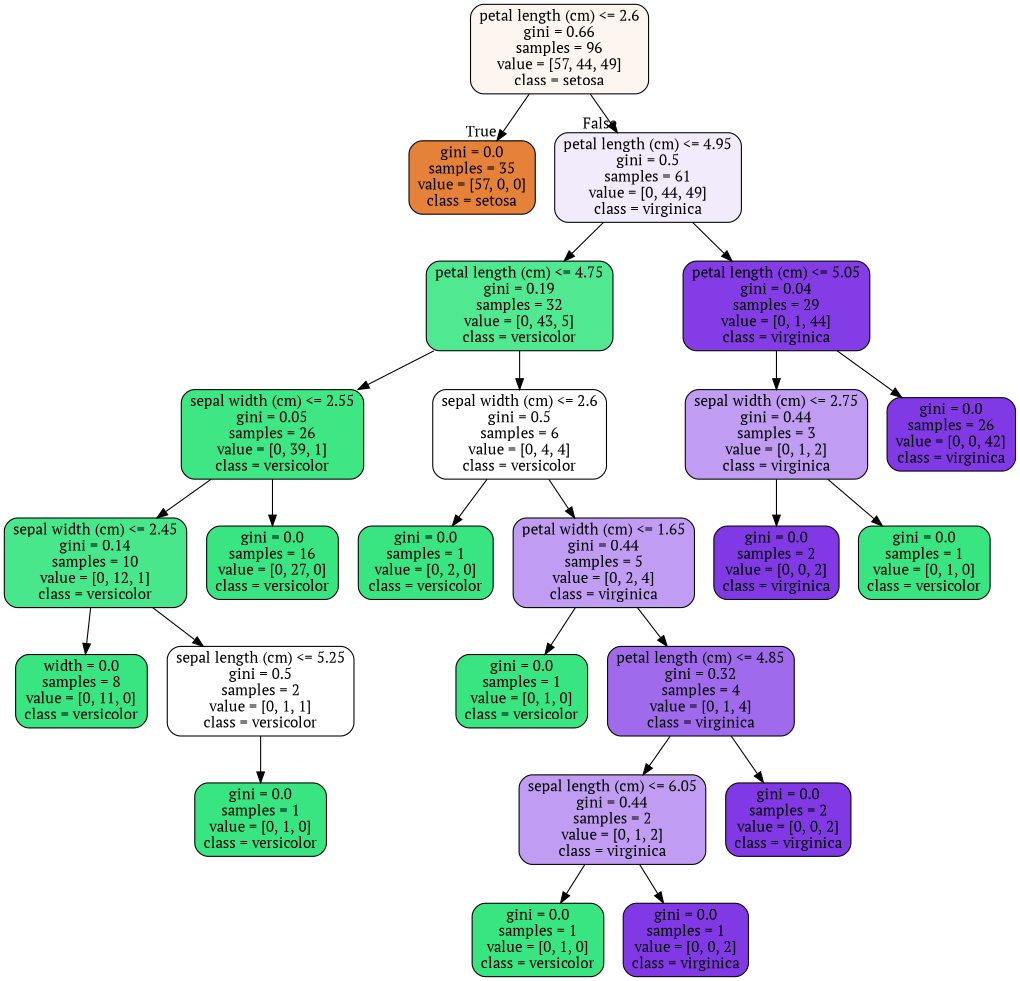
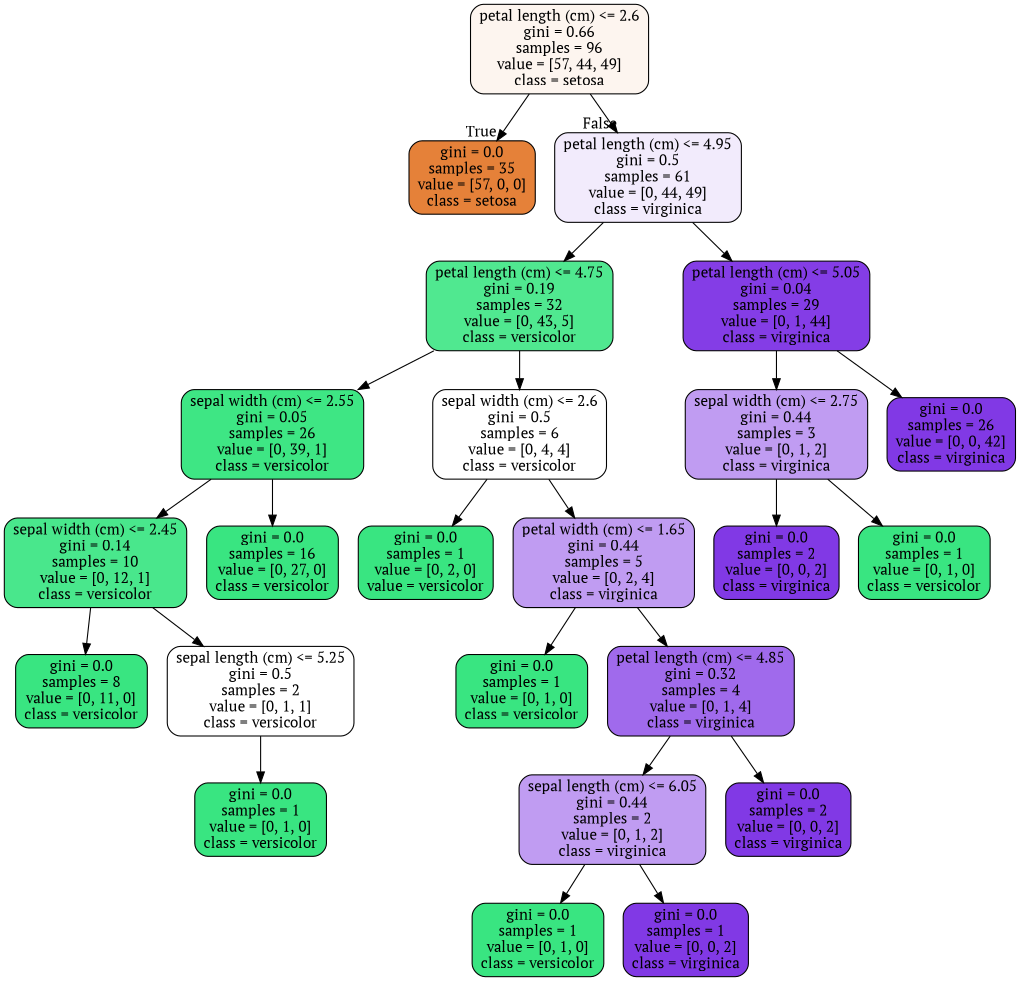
  digraph {
    fontname="PT Serif"
    node [color=black fillcolor="#39e581" fontname="PT Serif" shape=box style="filled, rounded"]
    edge [fontname="PT Serif"]
    n1 [fillcolor="#fdf5ef" label="petal length (cm) <= 2.6\ngini = 0.66\nsamples = 96\nvalue = [57, 44, 49]\nclass = setosa"]
    n2 [fillcolor="#e58139" label="gini = 0.0\nsamples = 35\nvalue = [57, 0, 0]\nclass = setosa"]
    n3 [fillcolor="#f2ebfc" label="petal length (cm) <= 4.95\ngini = 0.5\nsamples = 61\nvalue = [0, 44, 49]\nclass = virginica"]
    n4 [fillcolor="#50e890" label="petal length (cm) <= 4.75\ngini = 0.19\nsamples = 32\nvalue = [0, 43, 5]\nclass = versicolor"]
    n5 [fillcolor="#843de6" label="petal length (cm) <= 5.05\ngini = 0.04\nsamples = 29\nvalue = [0, 1, 44]\nclass = virginica"]
    n6 [fillcolor="#3ee684" label="sepal width (cm) <= 2.55\ngini = 0.05\nsamples = 26\nvalue = [0, 39, 1]\nclass = versicolor"]
    n7 [fillcolor="#ffffff" label="sepal width (cm) <= 2.6\ngini = 0.5\nsamples = 6\nvalue = [0, 4, 4]\nclass = versicolor"]
    n8 [fillcolor="#c09cf2" label="sepal width (cm) <= 2.75\ngini = 0.44\nsamples = 3\nvalue = [0, 1, 2]\nclass = virginica"]
    n9 [fillcolor="#8139e5" label="gini = 0.0\nsamples = 26\nvalue = [0, 0, 42]\nclass = virginica"]
    n10 [fillcolor="#49e78c" label="sepal width (cm) <= 2.45\ngini = 0.14\nsamples = 10\nvalue = [0, 12, 1]\nclass = versicolor"]
    n11 [label="gini = 0.0\nsamples = 16\nvalue = [0, 27, 0]\nclass = versicolor"]
-   n12 [label="gini = 0.0\nsamples = 1\nvalue = [0, 2, 0]\nclass = versicolor"]
+   n12 [label="gini = 0.0\nsamples = 1\nvalue = [0, 2, 0]\nvalue = versicolor"]
    n13 [fillcolor="#c09cf2" label="petal width (cm) <= 1.65\ngini = 0.44\nsamples = 5\nvalue = [0, 2, 4]\nclass = virginica"]
-   n14 [label="width = 0.0\nsamples = 8\nvalue = [0, 11, 0]\nclass = versicolor"]
+   n14 [label="gini = 0.0\nsamples = 8\nvalue = [0, 11, 0]\nclass = versicolor"]
    n15 [fillcolor="#ffffff" label="sepal length (cm) <= 5.25\ngini = 0.5\nsamples = 2\nvalue = [0, 1, 1]\nclass = versicolor"]
    n16 [label="gini = 0.0\nsamples = 1\nvalue = [0, 1, 0]\nclass = versicolor"]
    n17 [label="gini = 0.0\nsamples = 1\nvalue = [0, 1, 0]\nclass = versicolor"]
    n18 [fillcolor="#a06aec" label="petal length (cm) <= 4.85\ngini = 0.32\nsamples = 4\nvalue = [0, 1, 4]\nclass = virginica"]
    n19 [fillcolor="#c09cf2" label="sepal length (cm) <= 6.05\ngini = 0.44\nsamples = 2\nvalue = [0, 1, 2]\nclass = virginica"]
    n20 [fillcolor="#8139e5" label="gini = 0.0\nsamples = 2\nvalue = [0, 0, 2]\nclass = virginica"]
    n21 [label="gini = 0.0\nsamples = 1\nvalue = [0, 1, 0]\nclass = versicolor"]
    n22 [fillcolor="#8139e5" label="gini = 0.0\nsamples = 1\nvalue = [0, 0, 2]\nclass = virginica"]
    n23 [fillcolor="#8139e5" label="gini = 0.0\nsamples = 2\nvalue = [0, 0, 2]\nclass = virginica"]
    n24 [label="gini = 0.0\nsamples = 1\nvalue = [0, 1, 0]\nclass = versicolor"]
    n1 -> n2 [headlabel=True labelangle=45 labeldistance=2.5]
    n1 -> n3 [headlabel=False labelangle=-45 labeldistance=2.5]
    n3 -> n4
    n3 -> n5
    n4 -> n6
    n4 -> n7
    n5 -> n8
    n5 -> n9
    n6 -> n10
    n6 -> n11
    n7 -> n12
    n7 -> n13
    n8 -> n23
    n8 -> n24
    n10 -> n14
    n10 -> n15
    n13 -> n17
    n13 -> n18
    n15 -> n16
    n18 -> n19
    n18 -> n20
    n19 -> n21
    n19 -> n22
  }
